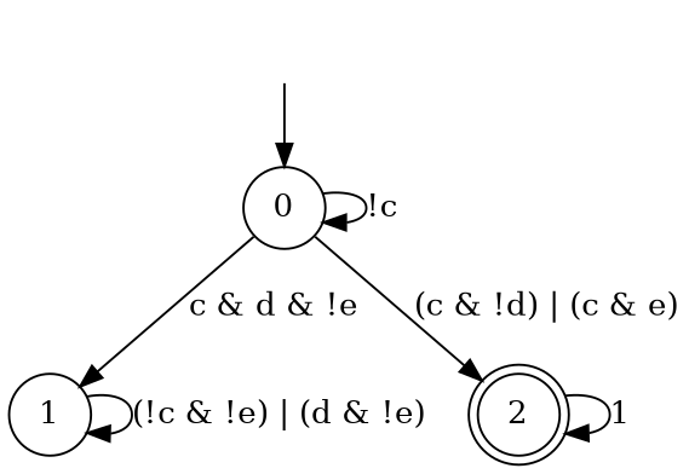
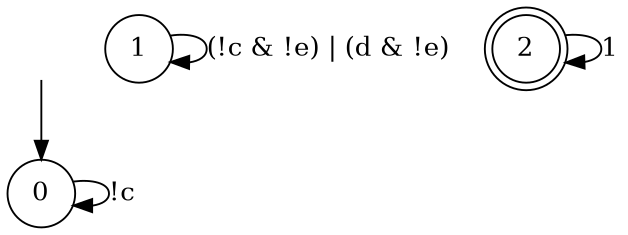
  digraph {
    rankdir=TB
    node [shape=circle]
    I [style=invis width=0]
    n2 [label=0]
    n3 [label=1]
    n4 [label=2 peripheries=2]
    I -> n2
    n2 -> n2 [label="!c"]
-   n2 -> n3 [label="c & d & !e"]
-   n2 -> n4 [label="(c & !d) | (c & e)"]
    n3 -> n3 [label="(!c & !e) | (d & !e)"]
    n4 -> n4 [label=1]
  }
